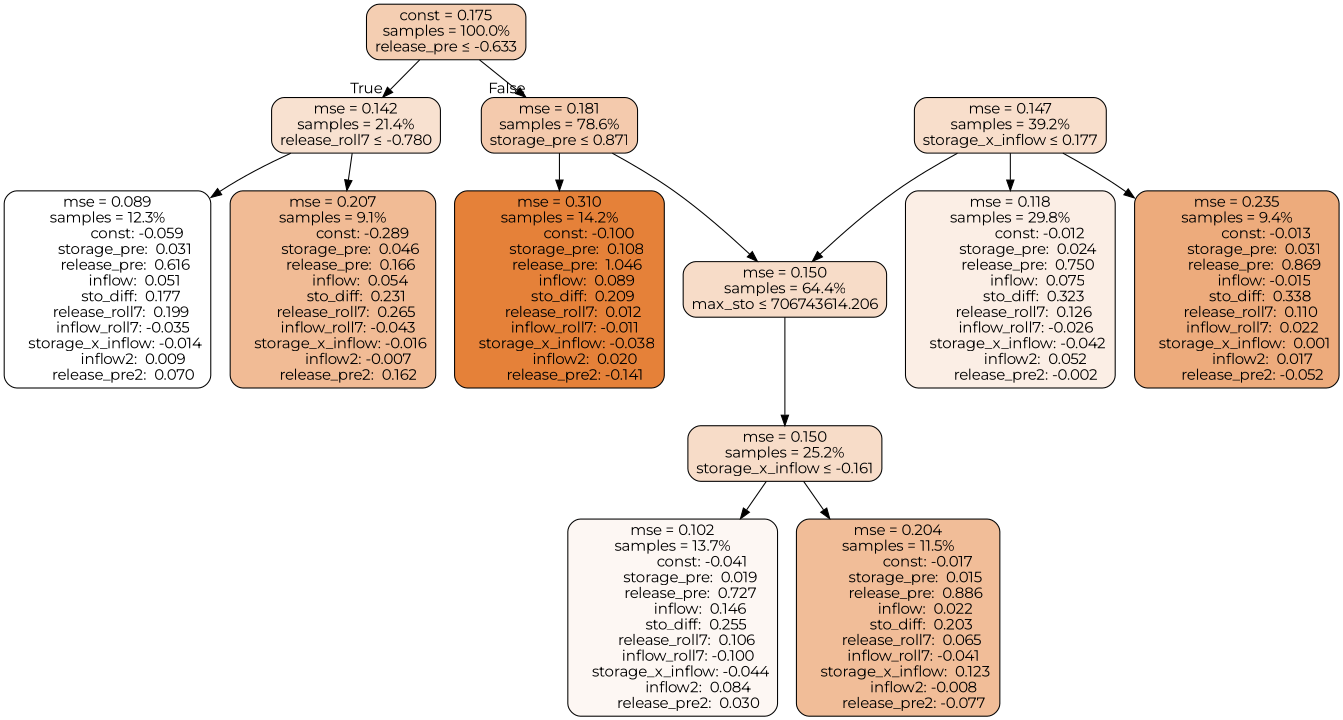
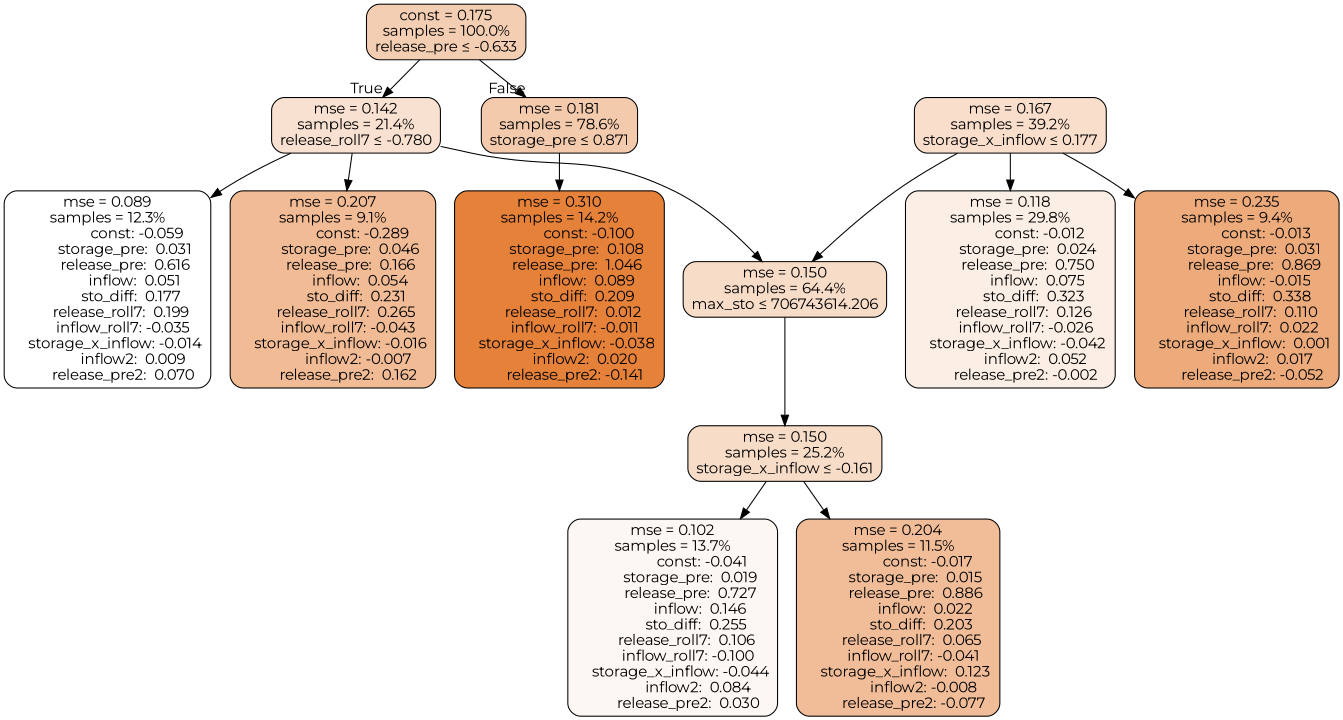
  digraph {
    fontname=Montserrat
    node [color=black fillcolor="#f7dcc8" fontname=Montserrat shape=rectangle style="filled, rounded"]
    edge [fontname=Montserrat]
    n1 [fillcolor="#f4ceb2" label="const = 0.175\nsamples = 100.0%\nrelease_pre &le; -0.633"]
    n2 [fillcolor="#f8e1d0" label="mse = 0.142\nsamples = 21.4%\nrelease_roll7 &le; -0.780"]
    n3 [fillcolor="#f4caad" label="mse = 0.181\nsamples = 78.6%\nstorage_pre &le; 0.871"]
    n4 [fillcolor="#ffffff" label="mse = 0.089\nsamples = 12.3%\n               const: -0.059\n         storage_pre:  0.031\n         release_pre:  0.616\n              inflow:  0.051\n            sto_diff:  0.177\n       release_roll7:  0.199\n        inflow_roll7: -0.035\n    storage_x_inflow: -0.014\n             inflow2:  0.009\n        release_pre2:  0.070"]
    n5 [fillcolor="#f1bb95" label="mse = 0.207\nsamples = 9.1%\n               const: -0.289\n         storage_pre:  0.046\n         release_pre:  0.166\n              inflow:  0.054\n            sto_diff:  0.231\n       release_roll7:  0.265\n        inflow_roll7: -0.043\n    storage_x_inflow: -0.016\n             inflow2: -0.007\n        release_pre2:  0.162"]
    n6 [label="mse = 0.150\nsamples = 64.4%\nmax_sto &le; 706743614.206"]
    n7 [fillcolor="#e58139" label="mse = 0.310\nsamples = 14.2%\n               const: -0.100\n         storage_pre:  0.108\n         release_pre:  1.046\n              inflow:  0.089\n            sto_diff:  0.209\n       release_roll7:  0.012\n        inflow_roll7: -0.011\n    storage_x_inflow: -0.038\n             inflow2:  0.020\n        release_pre2: -0.141"]
    n8 [label="mse = 0.150\nsamples = 25.2%\nstorage_x_inflow &le; -0.161"]
-   n9 [fillcolor="#f8decb" label="mse = 0.147\nsamples = 39.2%\nstorage_x_inflow &le; 0.177"]
+   n9 [fillcolor="#f8decb" label="mse = 0.167\nsamples = 39.2%\nstorage_x_inflow &le; 0.177"]
    n10 [fillcolor="#fbeee5" label="mse = 0.118\nsamples = 29.8%\n               const: -0.012\n         storage_pre:  0.024\n         release_pre:  0.750\n              inflow:  0.075\n            sto_diff:  0.323\n       release_roll7:  0.126\n        inflow_roll7: -0.026\n    storage_x_inflow: -0.042\n             inflow2:  0.052\n        release_pre2: -0.002"]
    n11 [fillcolor="#edab7c" label="mse = 0.235\nsamples = 9.4%\n               const: -0.013\n         storage_pre:  0.031\n         release_pre:  0.869\n              inflow: -0.015\n            sto_diff:  0.338\n       release_roll7:  0.110\n        inflow_roll7:  0.022\n    storage_x_inflow:  0.001\n             inflow2:  0.017\n        release_pre2: -0.052"]
    n12 [fillcolor="#fdf7f3" label="mse = 0.102\nsamples = 13.7%\n               const: -0.041\n         storage_pre:  0.019\n         release_pre:  0.727\n              inflow:  0.146\n            sto_diff:  0.255\n       release_roll7:  0.106\n        inflow_roll7: -0.100\n    storage_x_inflow: -0.044\n             inflow2:  0.084\n        release_pre2:  0.030"]
    n13 [fillcolor="#f1bd98" label="mse = 0.204\nsamples = 11.5%\n               const: -0.017\n         storage_pre:  0.015\n         release_pre:  0.886\n              inflow:  0.022\n            sto_diff:  0.203\n       release_roll7:  0.065\n        inflow_roll7: -0.041\n    storage_x_inflow:  0.123\n             inflow2: -0.008\n        release_pre2: -0.077"]
    n1 -> n2 [headlabel=True labelangle=45 labeldistance=2.5]
    n1 -> n3 [headlabel=False labelangle=-45 labeldistance=2.5]
    n2 -> n4
    n2 -> n5
-   n3 -> n6
+   n2 -> n6
    n3 -> n7
    n6 -> n8
    n8 -> n12
    n8 -> n13
    n9 -> n6
    n9 -> n10
    n9 -> n11
  }
